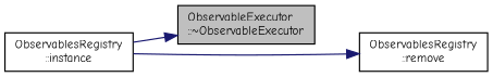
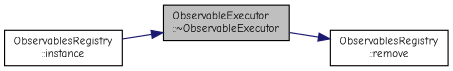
  digraph {
    fontname="Comic Neue"
    rankdir=LR
    node [color=black fillcolor=white fontname="Comic Neue" fontsize=10 shape=record style=filled]
    edge [color=midnightblue fontname="Comic Neue" fontsize=10 labelfontname=Helvetica labelfontsize=10 style=solid]
    n1 [fillcolor=grey75 fontcolor=black height=0.2 label="ObservableExecutor\l::~ObservableExecutor" width=0.4]
    n2 [height=0.2 label="ObservablesRegistry\l::remove" width=0.4]
    n3 [height=0.2 label="ObservablesRegistry\l::instance" width=0.4]
-   n3 -> n2
+   n1 -> n2
    n3 -> n1
  }
